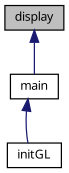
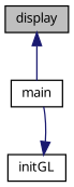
  digraph {
    fontname="Noto Sans"
    rankdir=TB
    node [color=black fillcolor=white fontname="Noto Sans" fontsize=10 shape=record style=filled]
    edge [color=midnightblue dir=back fontname="Noto Sans" fontsize=10 labelfontname=Helvetica labelfontsize=10 style=solid]
    n1 [fillcolor=grey75 fontcolor=black height=0.2 label=display width=0.4]
    n2 [height=0.2 label=main width=0.4]
    n3 [height=0.2 label=initGL width=0.4]
    n1 -> n2
-   n2 -> n3
+   n3 -> n2
  }
